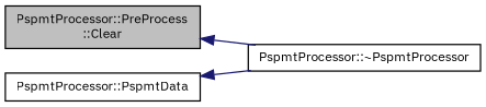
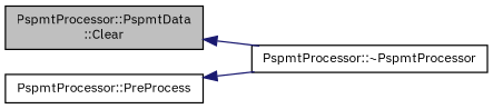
  digraph {
    fontname="IBM Plex Sans"
    rankdir=LR
    node [color=black fillcolor=white fontname="IBM Plex Sans" fontsize=10 shape=record style=filled]
    edge [color=midnightblue dir=back fontname="IBM Plex Sans" fontsize=10 labelfontname=Helvetica labelfontsize=10 style=solid]
-   n1 [fillcolor=grey75 fontcolor=black height=0.2 label="PspmtProcessor::PreProcess\l::Clear" width=0.4]
+   n1 [fillcolor=grey75 fontcolor=black height=0.2 label="PspmtProcessor::PspmtData\l::Clear" width=0.4]
    n2 [height=0.2 label="PspmtProcessor::~PspmtProcessor" width=0.4]
-   n3 [height=0.2 label="PspmtProcessor::PspmtData" width=0.4]
+   n3 [height=0.2 label="PspmtProcessor::PreProcess" width=0.4]
    n1 -> n2
    n3 -> n2
  }
